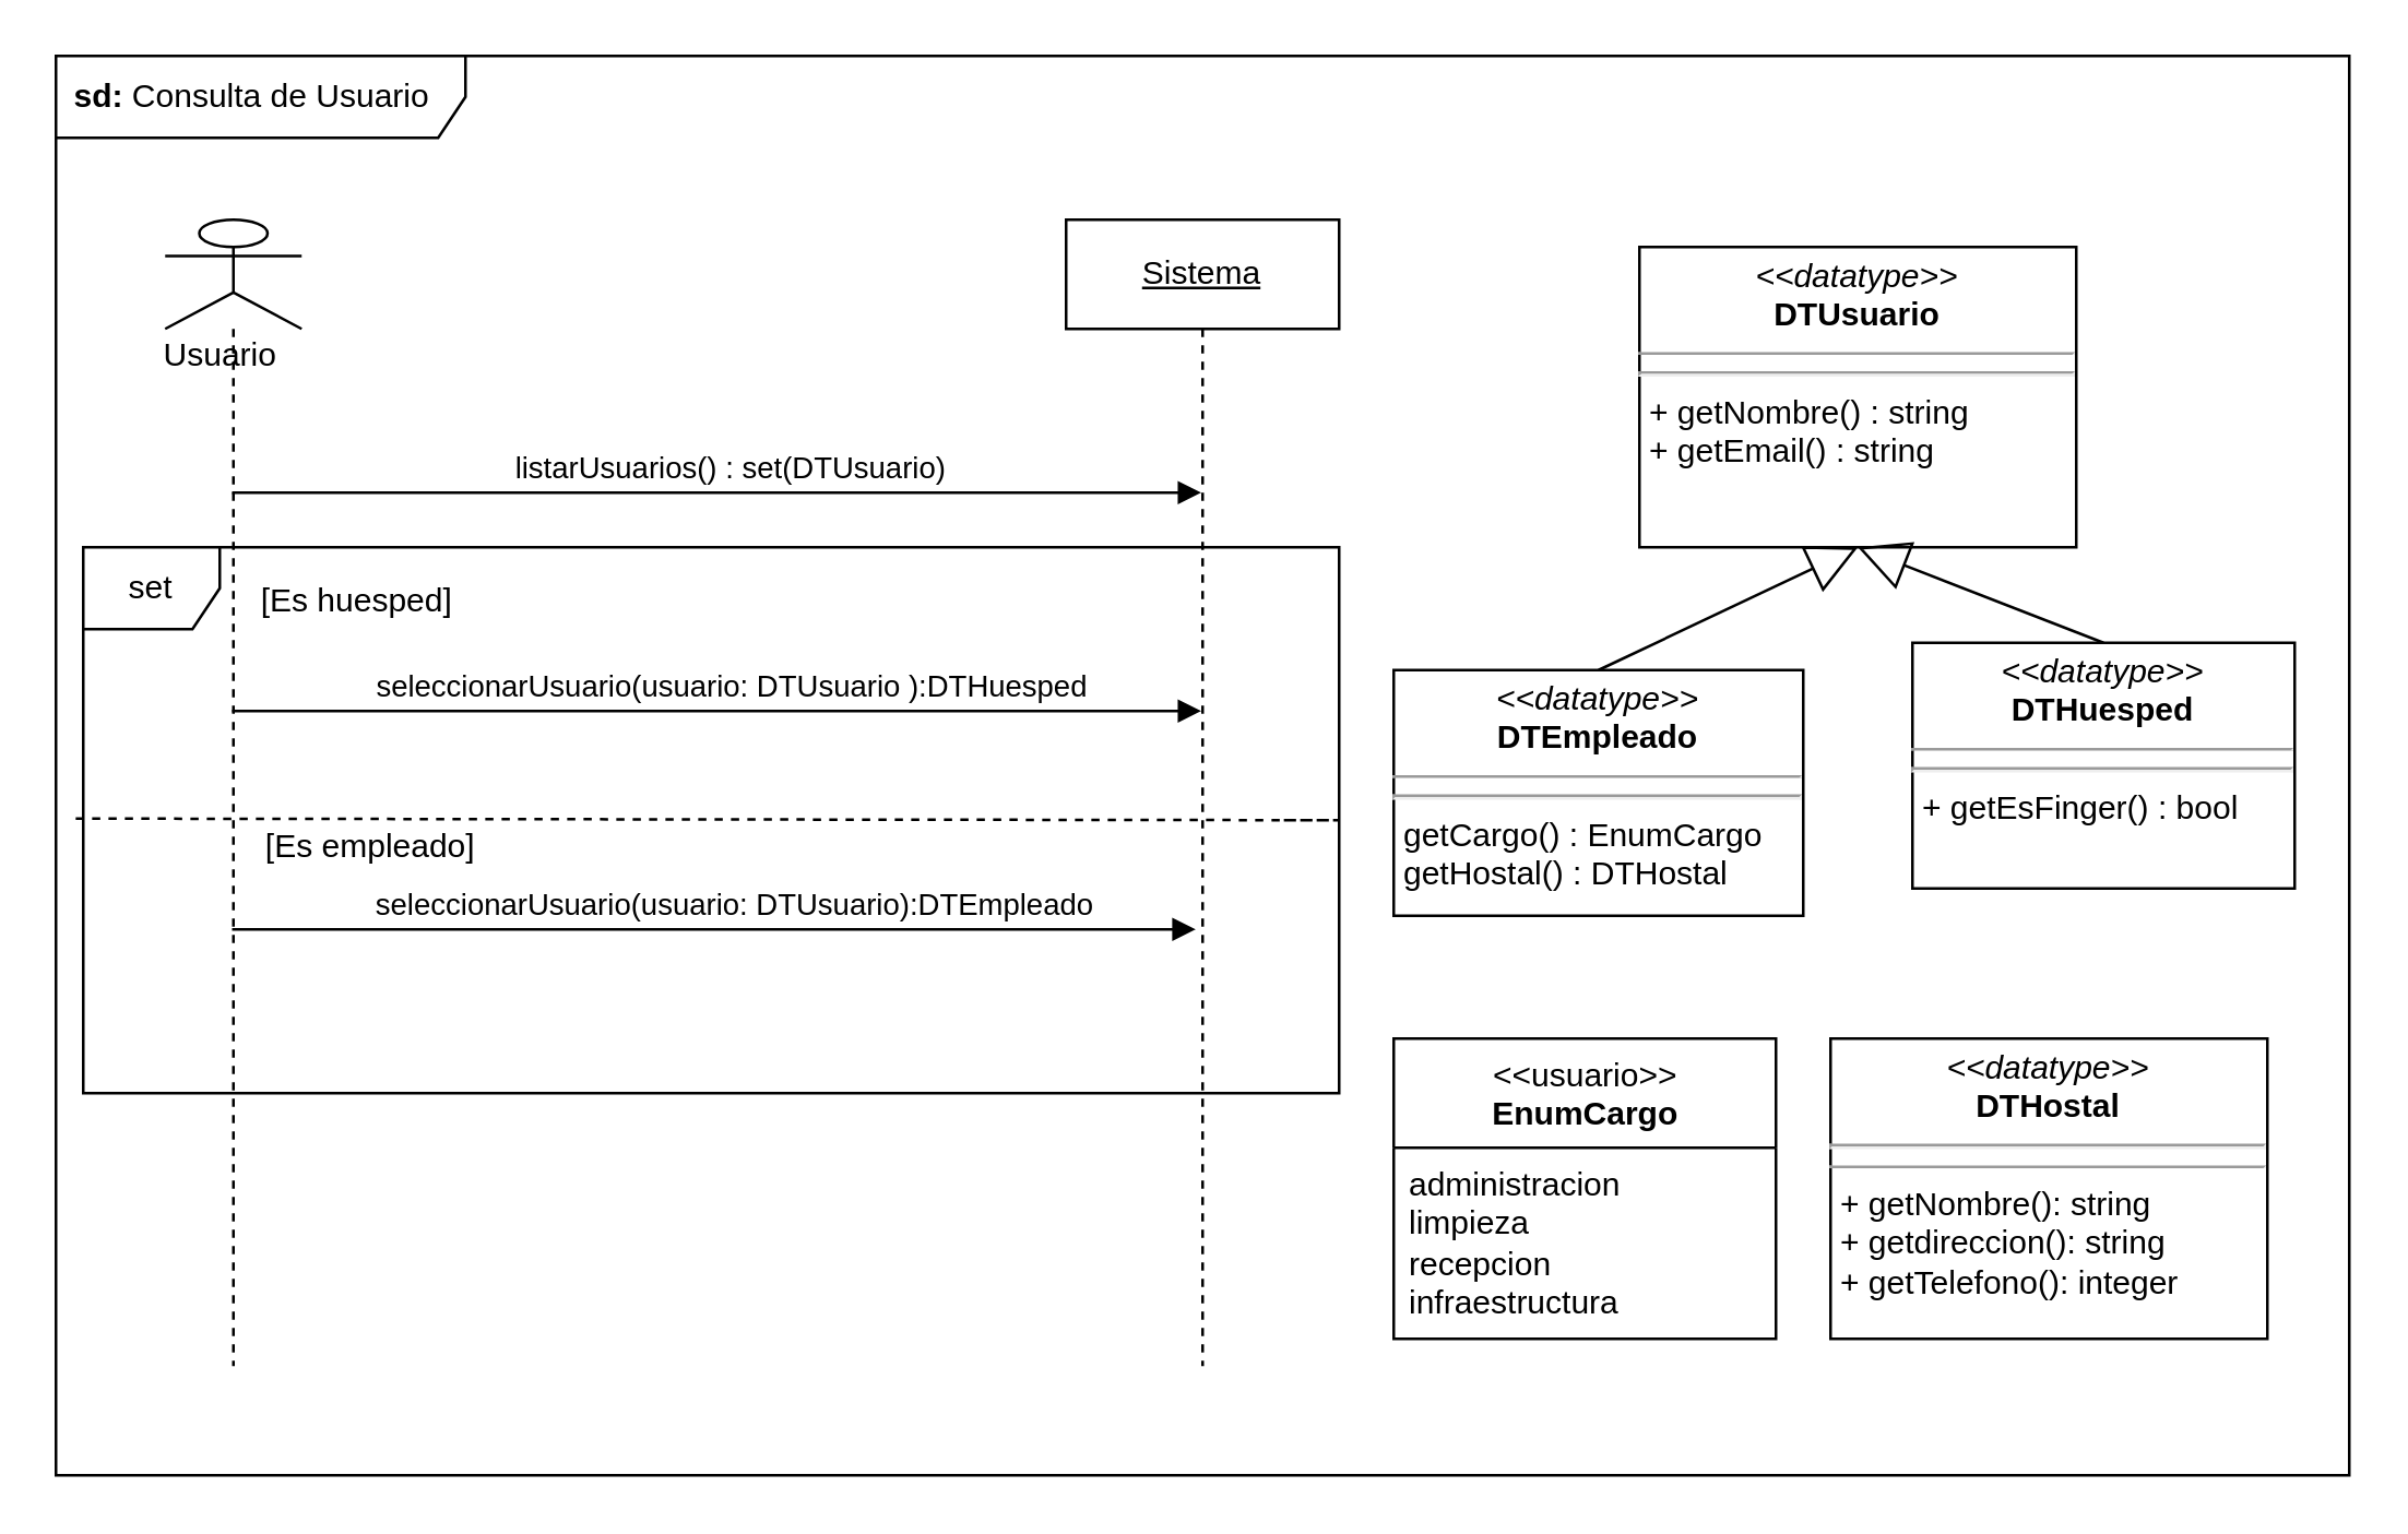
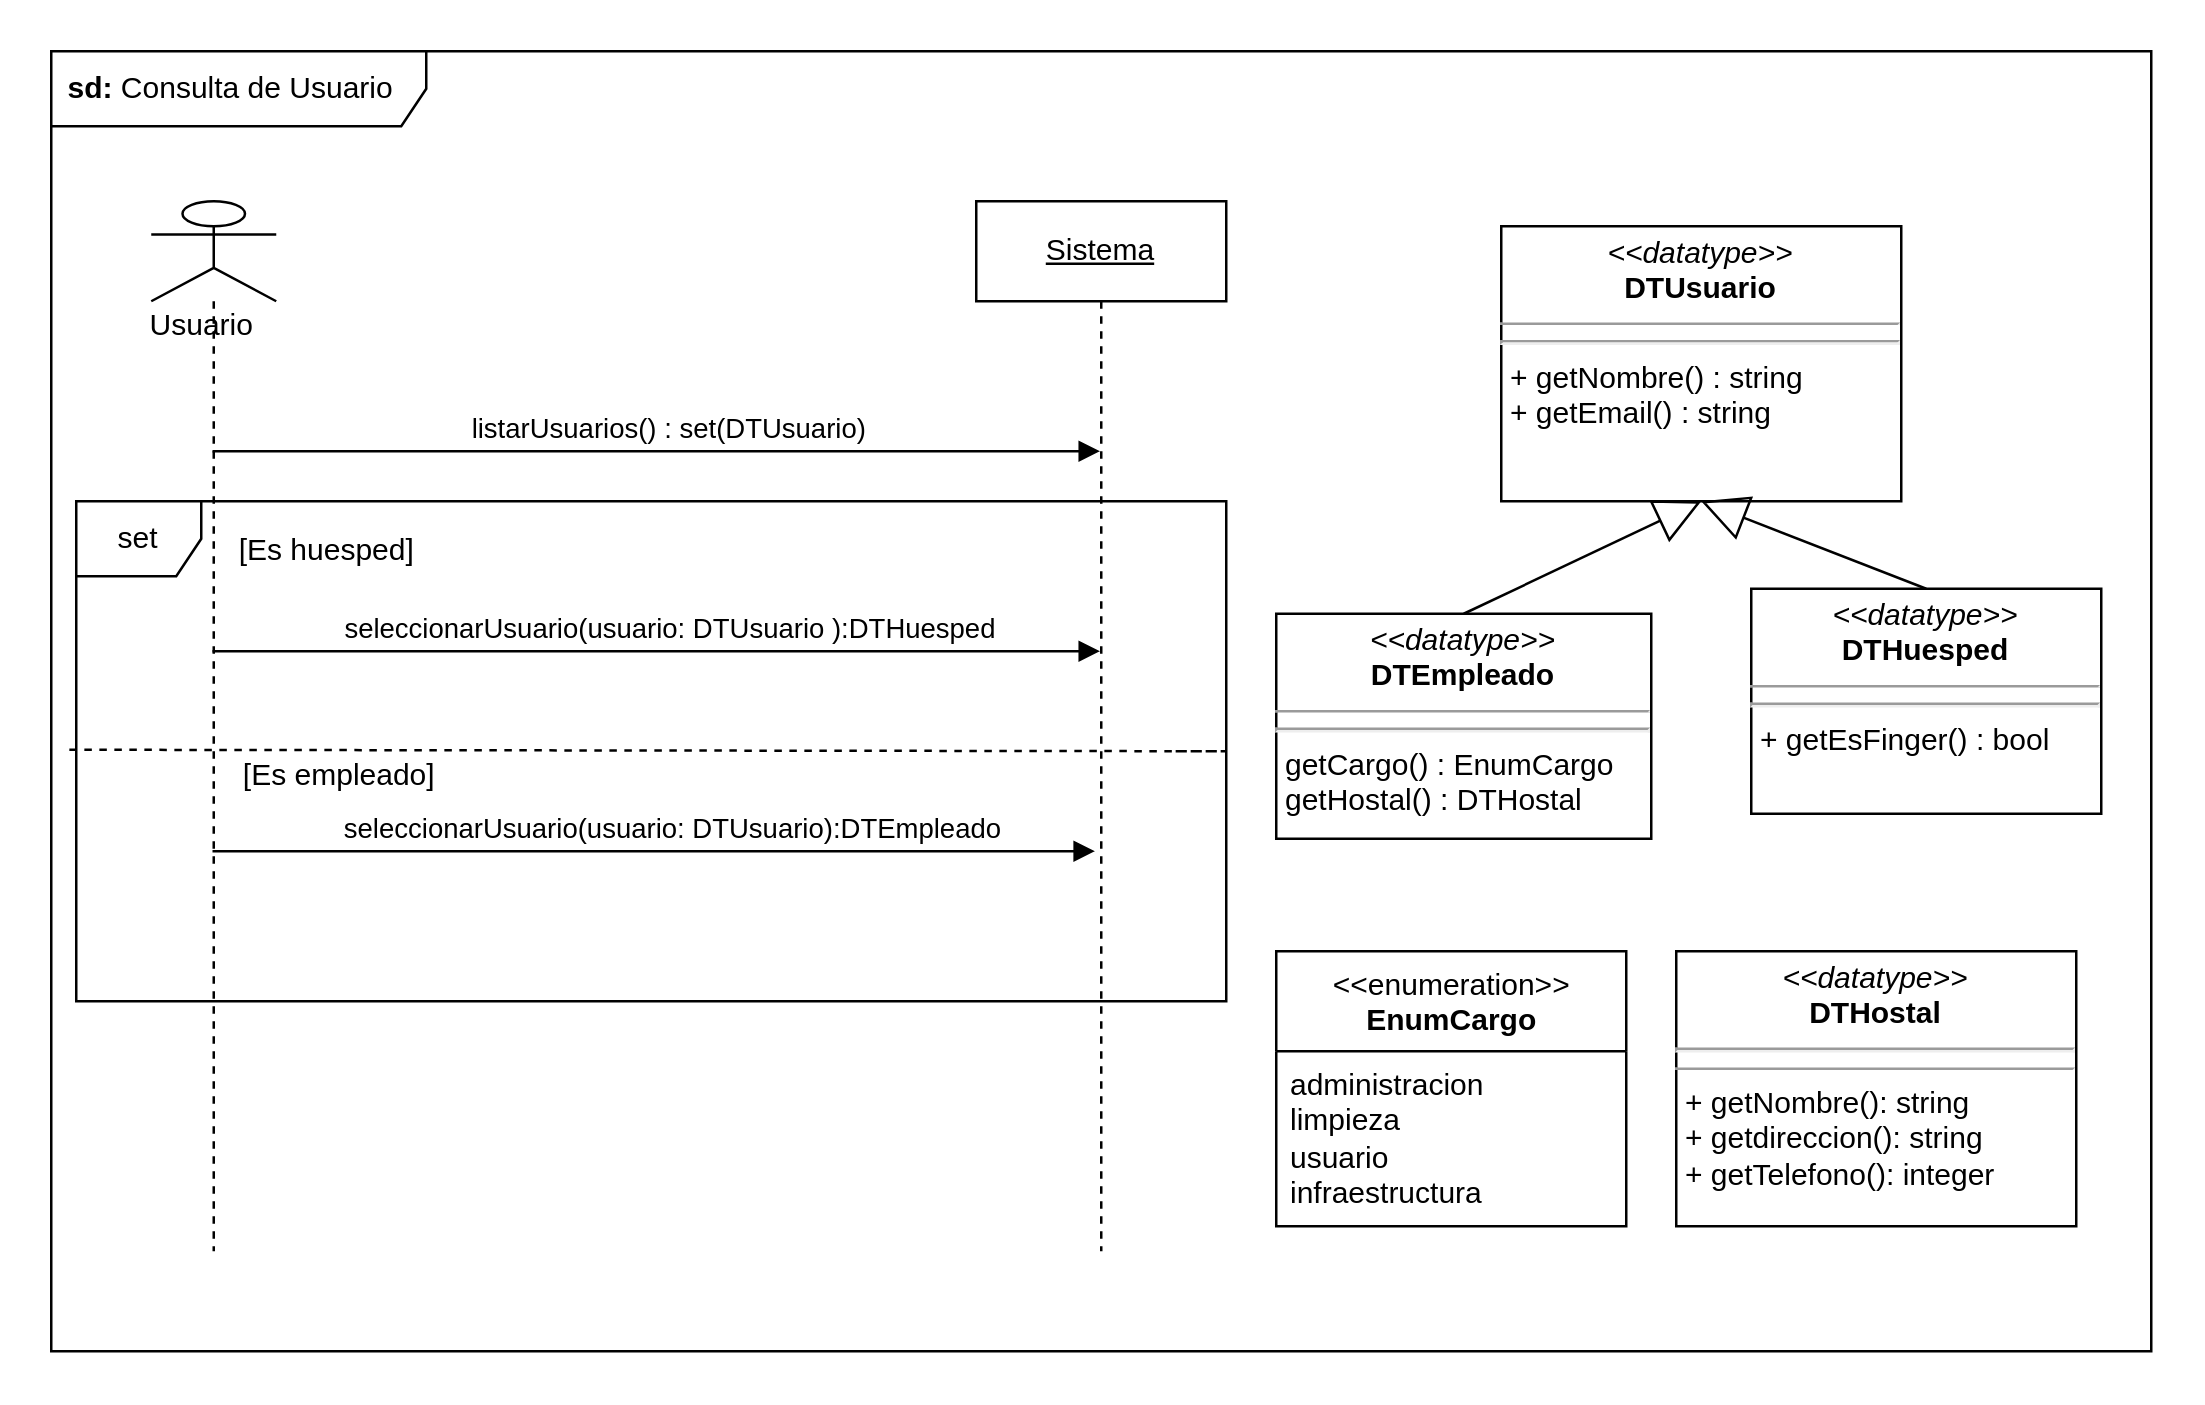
  <mxCell id="0" />
  <mxCell id="1" parent="0" />
  <mxCell id="2" value="&lt;b&gt;sd:&amp;nbsp;&lt;/b&gt;Consulta de Usuario" style="shape=umlFrame;whiteSpace=wrap;html=1;width=150;height=30;boundedLbl=1;verticalAlign=middle;align=left;spacingLeft=5;" vertex="1" parent="1"><mxGeometry width="840" height="520" as="geometry" x="20" y="20" /></mxCell>
  <mxCell id="3" value="set" style="shape=umlFrame;whiteSpace=wrap;html=1;width=50;height=30;" vertex="1" parent="1"><mxGeometry x="30" y="200" width="460" height="200" as="geometry" /></mxCell>
  <mxCell id="4" value="" style="shape=umlLifeline;participant=umlActor;perimeter=lifelinePerimeter;whiteSpace=wrap;html=1;container=1;collapsible=0;recursiveResize=0;verticalAlign=top;spacingTop=36;outlineConnect=0;" vertex="1" parent="1"><mxGeometry x="60" y="80" width="50" height="420" as="geometry" /></mxCell>
  <mxCell id="5" value="Usuario" style="text;html=1;align=center;verticalAlign=middle;resizable=0;points=[];autosize=1;strokeColor=none;fillColor=none;" vertex="1" parent="4"><mxGeometry x="-10" y="40" width="60" height="20" as="geometry" /></mxCell>
  <mxCell id="6" value="&lt;u&gt;Sistema&lt;/u&gt;" style="shape=umlLifeline;perimeter=lifelinePerimeter;whiteSpace=wrap;html=1;container=1;collapsible=0;recursiveResize=0;outlineConnect=0;" vertex="1" parent="1"><mxGeometry x="390" y="80" width="100" height="420" as="geometry" /></mxCell>
  <mxCell id="7" value="seleccionarUsuario(usuario:&amp;nbsp;DTUsuario):DTEmpleado&amp;nbsp;" style="html=1;verticalAlign=bottom;endArrow=block;rounded=0;" edge="1" parent="6" source="4"><mxGeometry x="0.051" width="80" relative="1" as="geometry"><mxPoint x="-290" y="260" as="sourcePoint" /><mxPoint x="47.472" y="260" as="targetPoint" /><mxPoint as="offset" /><Array as="points"><mxPoint x="-122.028" y="260" /></Array></mxGeometry></mxCell>
  <mxCell id="8" value="listarUsuarios() : set(DTUsuario)" style="html=1;verticalAlign=bottom;endArrow=block;rounded=0;" edge="1" parent="1" source="4"><mxGeometry x="0.028" width="80" relative="1" as="geometry"><mxPoint x="70" y="180" as="sourcePoint" /><mxPoint x="439.5" y="180" as="targetPoint" /><mxPoint as="offset" /></mxGeometry></mxCell>
  <mxCell id="9" value="seleccionarUsuario(usuario: DTUsuario ):DTHuesped&amp;nbsp;" style="html=1;verticalAlign=bottom;endArrow=block;rounded=0;" edge="1" parent="1" source="4" target="6"><mxGeometry x="0.037" width="80" relative="1" as="geometry"><mxPoint x="64" y="270" as="sourcePoint" /><mxPoint x="439.5" y="270" as="targetPoint" /><mxPoint as="offset" /><Array as="points"><mxPoint x="270" y="260" /></Array></mxGeometry></mxCell>
  <mxCell id="10" value="&lt;p style=&quot;margin: 0px ; margin-top: 4px ; text-align: center&quot;&gt;&lt;i&gt;&amp;lt;&amp;lt;datatype&amp;gt;&amp;gt;&lt;/i&gt;&lt;br&gt;&lt;b&gt;DTUsuario&lt;/b&gt;&lt;/p&gt;&lt;hr size=&quot;1&quot;&gt;&lt;p style=&quot;margin: 0px ; margin-left: 4px&quot;&gt;&lt;/p&gt;&lt;hr&gt;&lt;p style=&quot;margin: 0px ; margin-left: 4px&quot;&gt;&lt;span&gt;+ getNombre() : string&lt;/span&gt;&lt;/p&gt;&lt;p style=&quot;margin: 0px ; margin-left: 4px&quot;&gt;+ getEmail() : string&lt;/p&gt;" style="verticalAlign=top;align=left;overflow=fill;fontSize=12;fontFamily=Helvetica;html=1;" vertex="1" parent="1"><mxGeometry x="600" y="90" width="160" height="110" as="geometry" /></mxCell>
  <mxCell id="11" value="&lt;p style=&quot;margin: 0px ; margin-top: 4px ; text-align: center&quot;&gt;&lt;i&gt;&amp;lt;&amp;lt;datatype&amp;gt;&amp;gt;&lt;/i&gt;&lt;br&gt;&lt;b&gt;DTHuesped&lt;/b&gt;&lt;/p&gt;&lt;hr size=&quot;1&quot;&gt;&lt;hr&gt;&lt;p style=&quot;margin: 0px ; margin-left: 4px&quot;&gt;+ getEsFinger() : bool&lt;/p&gt;" style="verticalAlign=top;align=left;overflow=fill;fontSize=12;fontFamily=Helvetica;html=1;" vertex="1" parent="1"><mxGeometry x="700" y="235" width="140" height="90" as="geometry" /></mxCell>
- <mxCell id="12" value="&amp;lt;&amp;lt;usuario&amp;gt;&amp;gt;&lt;br&gt;&lt;b&gt;EnumCargo&lt;/b&gt;" style="swimlane;fontStyle=0;align=center;verticalAlign=top;childLayout=stackLayout;horizontal=1;startSize=40;horizontalStack=0;resizeParent=1;resizeParentMax=0;resizeLast=0;collapsible=0;marginBottom=0;html=1;" vertex="1" parent="1"><mxGeometry x="510" y="380" width="140" height="110" as="geometry" /></mxCell>
- <mxCell id="13" value="administracion&lt;br&gt;limpieza&lt;br&gt;recepcion&lt;br&gt;infraestructura" style="text;html=1;strokeColor=none;fillColor=none;align=left;verticalAlign=middle;spacingLeft=4;spacingRight=4;overflow=hidden;rotatable=0;points=[[0,0.5],[1,0.5]];portConstraint=eastwest;" vertex="1" parent="12"><mxGeometry y="40" width="140" height="70" as="geometry" /></mxCell>
+ <mxCell id="12" value="&amp;lt;&amp;lt;enumeration&amp;gt;&amp;gt;&lt;br&gt;&lt;b&gt;EnumCargo&lt;/b&gt;" style="swimlane;fontStyle=0;align=center;verticalAlign=top;childLayout=stackLayout;horizontal=1;startSize=40;horizontalStack=0;resizeParent=1;resizeParentMax=0;resizeLast=0;collapsible=0;marginBottom=0;html=1;" vertex="1" parent="1"><mxGeometry x="510" y="380" width="140" height="110" as="geometry" /></mxCell>
+ <mxCell id="13" value="administracion&lt;br&gt;limpieza&lt;br&gt;usuario&lt;br&gt;infraestructura" style="text;html=1;strokeColor=none;fillColor=none;align=left;verticalAlign=middle;spacingLeft=4;spacingRight=4;overflow=hidden;rotatable=0;points=[[0,0.5],[1,0.5]];portConstraint=eastwest;" vertex="1" parent="12"><mxGeometry y="40" width="140" height="70" as="geometry" /></mxCell>
  <mxCell id="14" value="[Es huesped]" style="text;html=1;align=center;verticalAlign=middle;resizable=0;points=[];autosize=1;strokeColor=none;fillColor=none;" vertex="1" parent="1"><mxGeometry x="85" y="210" width="90" height="20" as="geometry" /></mxCell>
  <mxCell id="15" value="" style="endArrow=none;dashed=1;html=1;rounded=0;entryX=0.95;entryY=0.5;entryDx=0;entryDy=0;entryPerimeter=0;exitX=-0.006;exitY=0.497;exitDx=0;exitDy=0;exitPerimeter=0;" edge="1" parent="1" source="3" target="3"><mxGeometry width="50" height="50" relative="1" as="geometry"><mxPoint x="120" y="330" as="sourcePoint" /><mxPoint x="170" y="280" as="targetPoint" /><Array as="points"><mxPoint x="490" y="300" /></Array></mxGeometry></mxCell>
  <mxCell id="16" value="[Es empleado]" style="text;html=1;align=center;verticalAlign=middle;resizable=0;points=[];autosize=1;strokeColor=none;fillColor=none;" vertex="1" parent="1"><mxGeometry x="90" y="300" width="90" height="20" as="geometry" /></mxCell>
  <mxCell id="17" value="&lt;p style=&quot;margin: 0px ; margin-top: 4px ; text-align: center&quot;&gt;&lt;i&gt;&amp;lt;&amp;lt;datatype&amp;gt;&amp;gt;&lt;/i&gt;&lt;br&gt;&lt;b&gt;DTEmpleado&lt;/b&gt;&lt;/p&gt;&lt;hr size=&quot;1&quot;&gt;&lt;p style=&quot;margin: 0px ; margin-left: 4px&quot;&gt;&lt;/p&gt;&lt;hr&gt;&lt;p style=&quot;margin: 0px ; margin-left: 4px&quot;&gt;getCargo() : EnumCargo&lt;/p&gt;&lt;p style=&quot;margin: 0px ; margin-left: 4px&quot;&gt;getHostal() : DTHostal&lt;/p&gt;" style="verticalAlign=top;align=left;overflow=fill;fontSize=12;fontFamily=Helvetica;html=1;" vertex="1" parent="1"><mxGeometry x="510" y="245" width="150" height="90" as="geometry" /></mxCell>
  <mxCell id="18" value="&lt;p style=&quot;margin: 0px ; margin-top: 4px ; text-align: center&quot;&gt;&lt;i&gt;&amp;lt;&amp;lt;datatype&amp;gt;&amp;gt;&lt;/i&gt;&lt;br&gt;&lt;b&gt;DTHostal&lt;/b&gt;&lt;/p&gt;&lt;hr&gt;&lt;hr size=&quot;1&quot;&gt;&lt;p style=&quot;margin: 0px ; margin-left: 4px&quot;&gt;+ getNombre(): string&lt;br&gt;+ getdireccion(): string&lt;/p&gt;&lt;p style=&quot;margin: 0px ; margin-left: 4px&quot;&gt;+ getTelefono(): integer&lt;br&gt;&lt;/p&gt;" style="verticalAlign=top;align=left;overflow=fill;fontSize=12;fontFamily=Helvetica;html=1;" vertex="1" parent="1"><mxGeometry x="670" y="380" width="160" height="110" as="geometry" /></mxCell>
  <mxCell id="19" value="" style="endArrow=block;endSize=16;endFill=0;html=1;rounded=0;exitX=0.5;exitY=0;exitDx=0;exitDy=0;entryX=0.5;entryY=1;entryDx=0;entryDy=0;" edge="1" parent="1" source="17" target="10"><mxGeometry width="160" relative="1" as="geometry"><mxPoint x="580" y="230" as="sourcePoint" /><mxPoint x="680" y="230" as="targetPoint" /></mxGeometry></mxCell>
  <mxCell id="20" value="" style="endArrow=block;endSize=16;endFill=0;html=1;rounded=0;exitX=0.5;exitY=0;exitDx=0;exitDy=0;" edge="1" parent="1" source="11"><mxGeometry width="160" relative="1" as="geometry"><mxPoint x="722.5" y="242.5" as="sourcePoint" /><mxPoint x="680" y="200" as="targetPoint" /></mxGeometry></mxCell>
